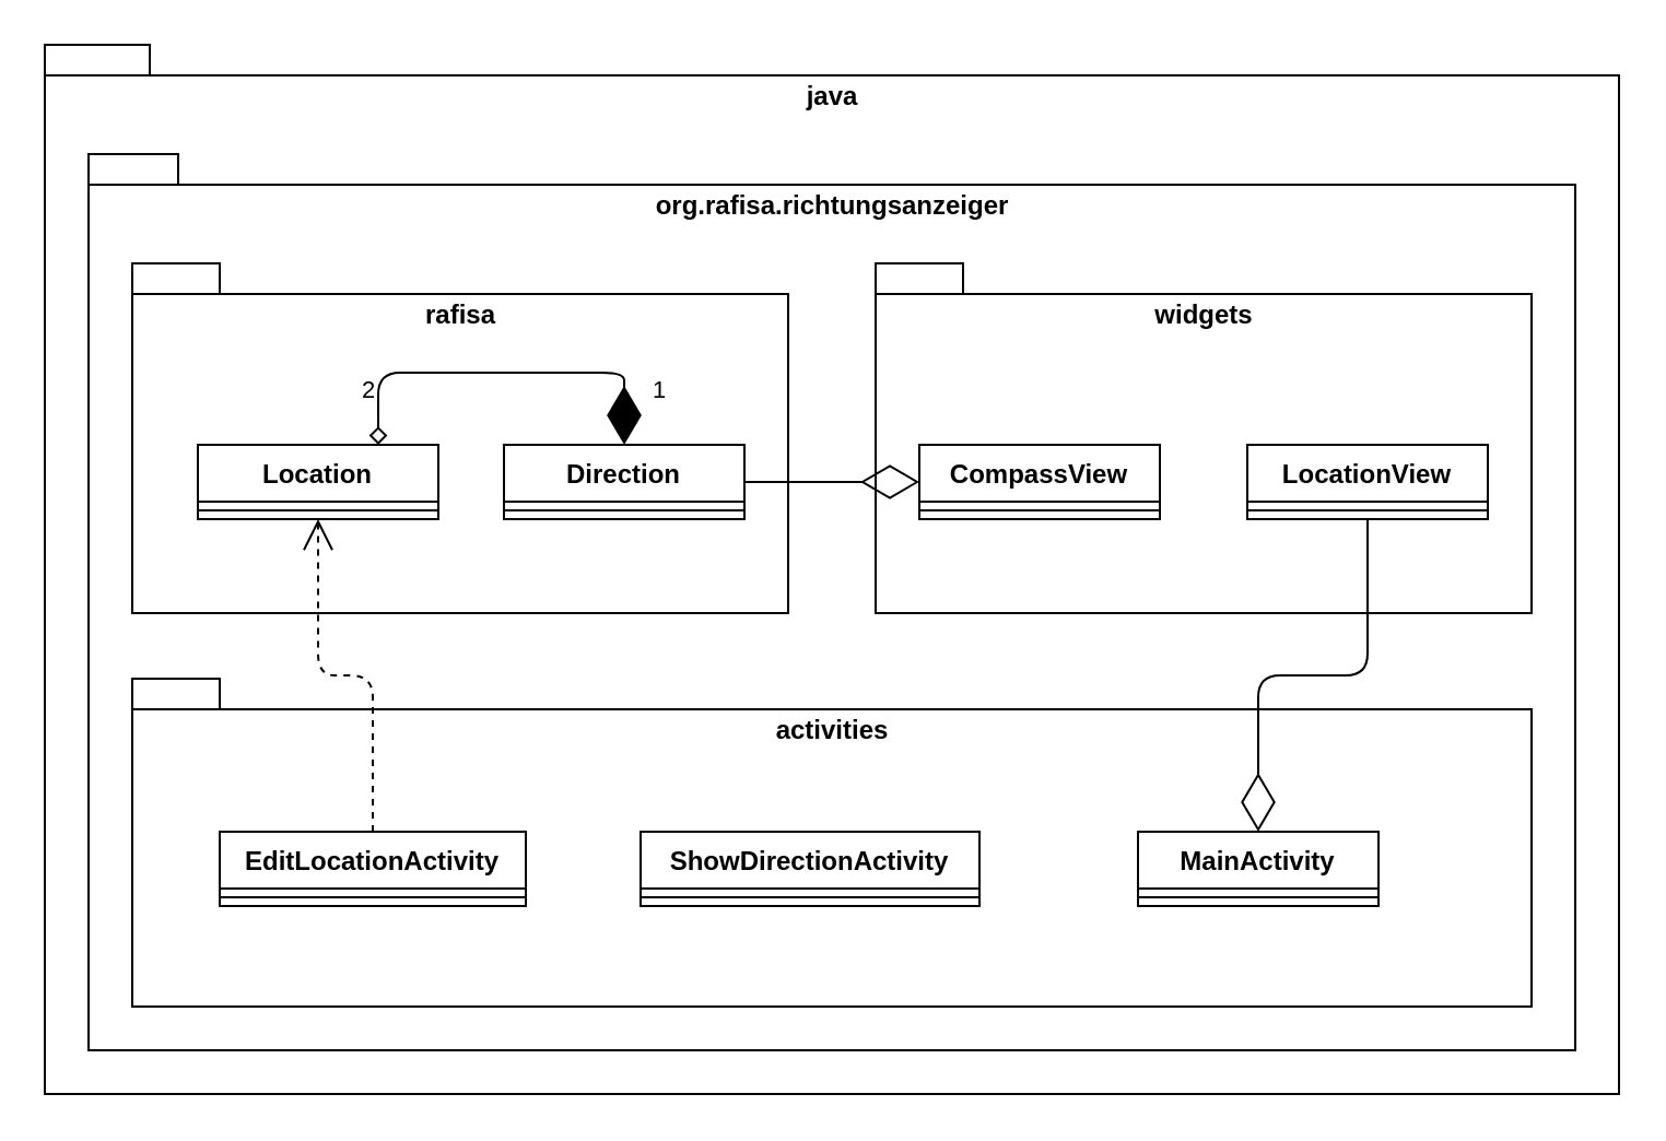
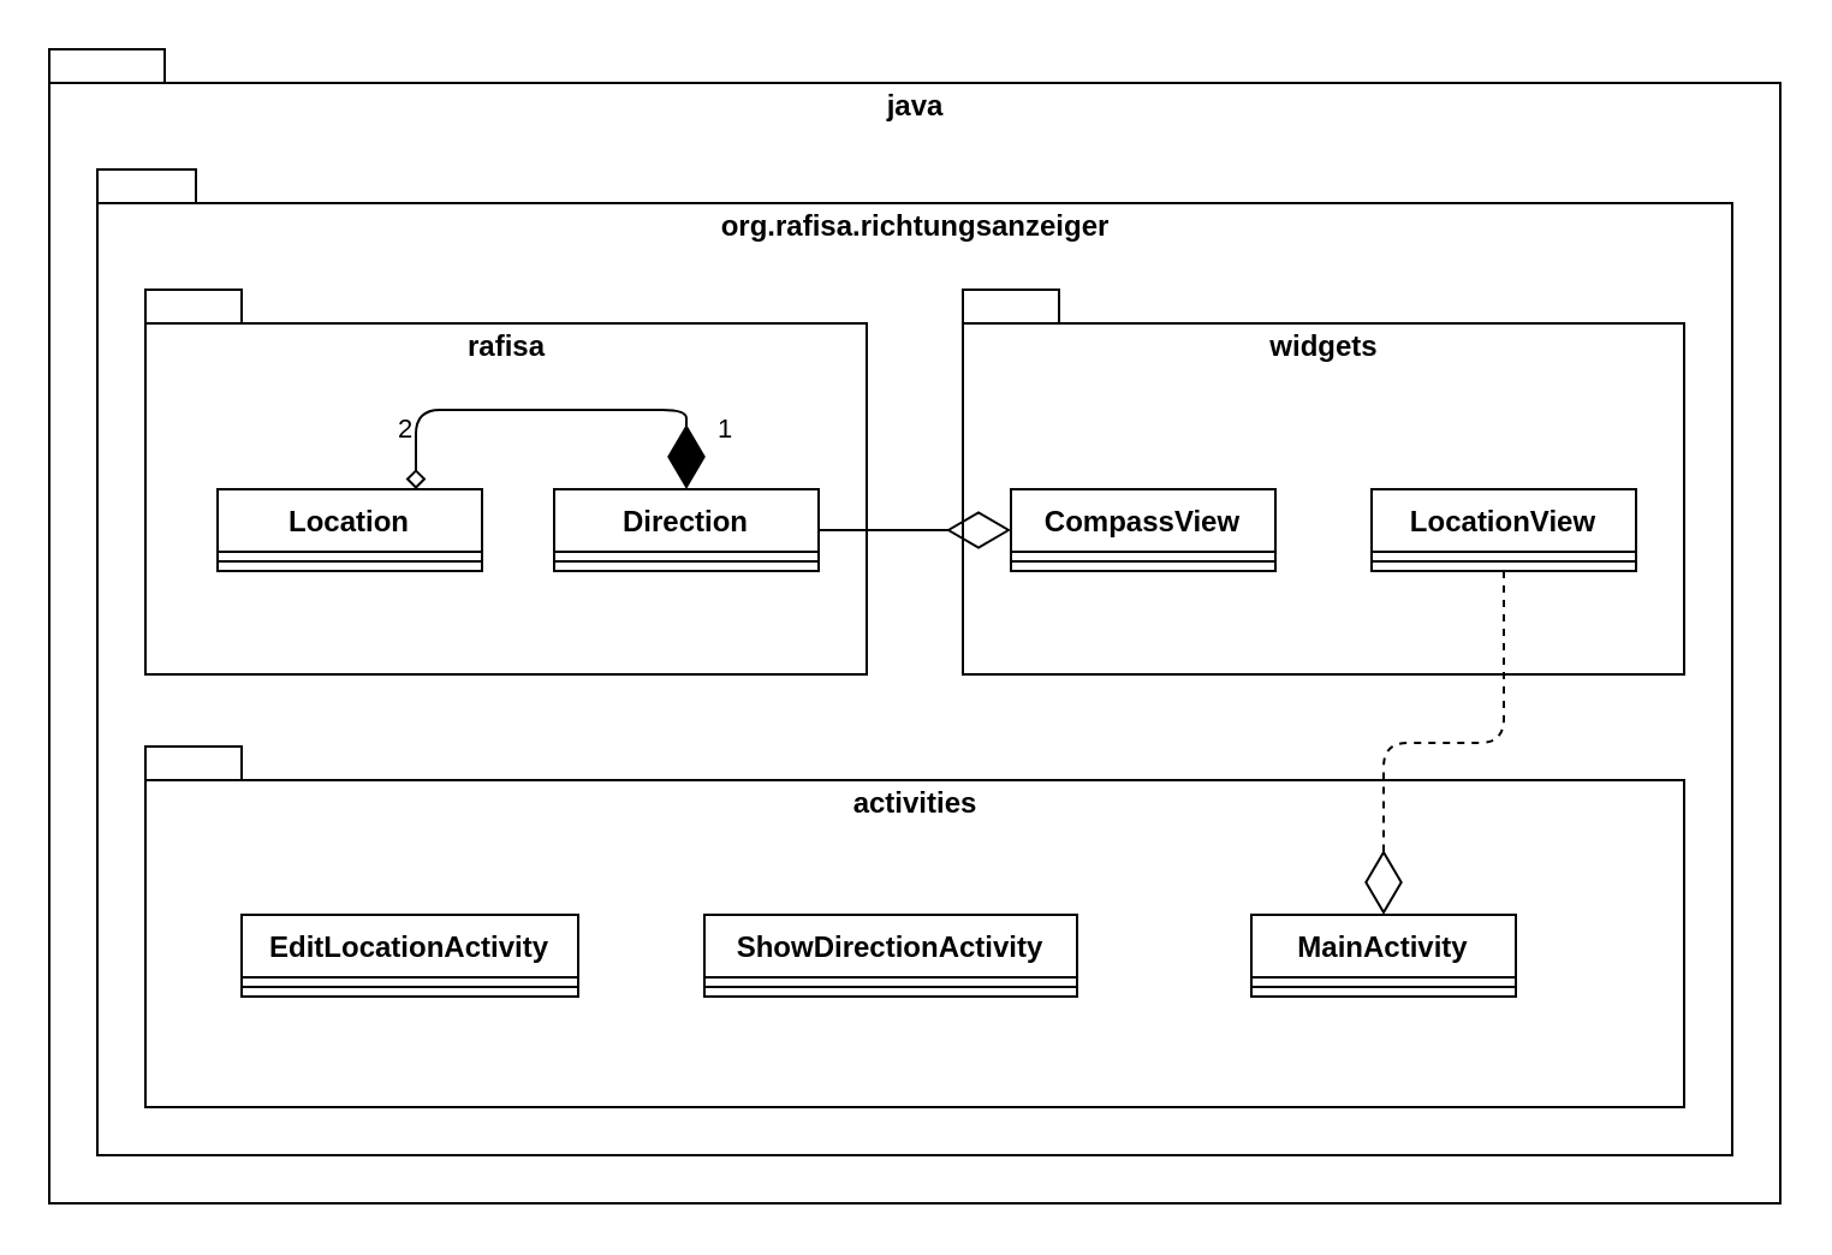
  <mxCell id="0" />
  <mxCell id="1" parent="0" />
  <mxCell id="2" value="&lt;div&gt;java&lt;/div&gt;" style="shape=folder;fontStyle=1;spacingTop=10;tabWidth=40;tabHeight=14;tabPosition=left;html=1;verticalAlign=top;" vertex="1" parent="1"><mxGeometry x="20" y="20" width="720" height="480" as="geometry" /></mxCell>
  <mxCell id="3" value="org.rafisa.richtungsanzeiger" style="shape=folder;fontStyle=1;spacingTop=10;tabWidth=40;tabHeight=14;tabPosition=left;html=1;verticalAlign=top;" vertex="1" parent="1"><mxGeometry x="40" y="70" width="680" height="410" as="geometry" /></mxCell>
  <mxCell id="4" value="rafisa" style="shape=folder;fontStyle=1;spacingTop=10;tabWidth=40;tabHeight=14;tabPosition=left;html=1;verticalAlign=top;" vertex="1" parent="1"><mxGeometry x="60" y="120" width="300" height="160" as="geometry" /></mxCell>
  <mxCell id="5" value="widgets" style="shape=folder;fontStyle=1;spacingTop=10;tabWidth=40;tabHeight=14;tabPosition=left;html=1;verticalAlign=top;" vertex="1" parent="1"><mxGeometry x="400" y="120" width="300" height="160" as="geometry" /></mxCell>
  <mxCell id="6" value="activities" style="shape=folder;fontStyle=1;spacingTop=10;tabWidth=40;tabHeight=14;tabPosition=left;html=1;verticalAlign=top;" vertex="1" parent="1"><mxGeometry x="60" y="310" width="640" height="150" as="geometry" /></mxCell>
  <mxCell id="7" value="Location" style="swimlane;fontStyle=1;align=center;verticalAlign=top;childLayout=stackLayout;horizontal=1;startSize=26;horizontalStack=0;resizeParent=1;resizeParentMax=0;resizeLast=0;collapsible=1;marginBottom=0;" vertex="1" parent="1"><mxGeometry x="90" y="203" width="110" height="34" as="geometry"><mxRectangle x="130" y="500" width="100" height="26" as="alternateBounds" /></mxGeometry></mxCell>
  <mxCell id="8" value="" style="line;strokeWidth=1;fillColor=none;align=left;verticalAlign=middle;spacingTop=-1;spacingLeft=3;spacingRight=3;rotatable=0;labelPosition=right;points=[];portConstraint=eastwest;" vertex="1" parent="7"><mxGeometry y="26" width="110" height="8" as="geometry" /></mxCell>
  <mxCell id="9" style="edgeStyle=orthogonalEdgeStyle;rounded=1;orthogonalLoop=1;jettySize=auto;html=1;exitX=0.5;exitY=0;exitDx=0;exitDy=0;entryX=0.75;entryY=0;entryDx=0;entryDy=0;startArrow=diamondThin;startFill=1;endArrow=diamond;endFill=0;endSize=6;targetPerimeterSpacing=0;startSize=24;" edge="1" parent="1" source="12" target="7"><mxGeometry relative="1" as="geometry"><Array as="points"><mxPoint x="285" y="170" /><mxPoint x="172" y="170" /></Array></mxGeometry></mxCell>
  <mxCell id="10" value="1" style="edgeLabel;html=1;align=center;verticalAlign=middle;resizable=0;points=[];" vertex="1" connectable="0" parent="9"><mxGeometry x="-0.547" y="1" relative="1" as="geometry"><mxPoint x="22.36" y="6" as="offset" /></mxGeometry></mxCell>
  <mxCell id="11" value="&lt;div&gt;2&lt;/div&gt;" style="edgeLabel;html=1;align=center;verticalAlign=middle;resizable=0;points=[];" vertex="1" connectable="0" parent="9"><mxGeometry x="-0.547" y="1" relative="1" as="geometry"><mxPoint x="-110.14" y="6" as="offset" /></mxGeometry></mxCell>
  <mxCell id="12" value="Direction" style="swimlane;fontStyle=1;align=center;verticalAlign=top;childLayout=stackLayout;horizontal=1;startSize=26;horizontalStack=0;resizeParent=1;resizeParentMax=0;resizeLast=0;collapsible=1;marginBottom=0;" vertex="1" parent="1"><mxGeometry x="230" y="203" width="110" height="34" as="geometry"><mxRectangle x="130" y="500" width="100" height="26" as="alternateBounds" /></mxGeometry></mxCell>
  <mxCell id="13" value="" style="line;strokeWidth=1;fillColor=none;align=left;verticalAlign=middle;spacingTop=-1;spacingLeft=3;spacingRight=3;rotatable=0;labelPosition=right;points=[];portConstraint=eastwest;" vertex="1" parent="12"><mxGeometry y="26" width="110" height="8" as="geometry" /></mxCell>
  <mxCell id="14" style="endArrow=diamondThin;endFill=0;endSize=24;html=1;fontFamily=Helvetica;fontSize=11;fontColor=#000000;align=center;startFill=0;strokeColor=#000000;edgeStyle=orthogonalEdgeStyle;" edge="1" parent="1" source="12" target="15"><mxGeometry relative="1" as="geometry" /></mxCell>
  <mxCell id="15" value="CompassView" style="swimlane;fontStyle=1;align=center;verticalAlign=top;childLayout=stackLayout;horizontal=1;startSize=26;horizontalStack=0;resizeParent=1;resizeParentMax=0;resizeLast=0;collapsible=1;marginBottom=0;" vertex="1" parent="1"><mxGeometry x="420" y="203" width="110" height="34" as="geometry"><mxRectangle x="130" y="500" width="100" height="26" as="alternateBounds" /></mxGeometry></mxCell>
  <mxCell id="16" value="" style="line;strokeWidth=1;fillColor=none;align=left;verticalAlign=middle;spacingTop=-1;spacingLeft=3;spacingRight=3;rotatable=0;labelPosition=right;points=[];portConstraint=eastwest;" vertex="1" parent="15"><mxGeometry y="26" width="110" height="8" as="geometry" /></mxCell>
  <mxCell id="17" value="LocationView" style="swimlane;fontStyle=1;align=center;verticalAlign=top;childLayout=stackLayout;horizontal=1;startSize=26;horizontalStack=0;resizeParent=1;resizeParentMax=0;resizeLast=0;collapsible=1;marginBottom=0;" vertex="1" parent="1"><mxGeometry x="570" y="203" width="110" height="34" as="geometry"><mxRectangle x="130" y="500" width="100" height="26" as="alternateBounds" /></mxGeometry></mxCell>
  <mxCell id="18" value="" style="line;strokeWidth=1;fillColor=none;align=left;verticalAlign=middle;spacingTop=-1;spacingLeft=3;spacingRight=3;rotatable=0;labelPosition=right;points=[];portConstraint=eastwest;" vertex="1" parent="17"><mxGeometry y="26" width="110" height="8" as="geometry" /></mxCell>
- <mxCell id="19" style="endArrow=diamondThin;endFill=0;endSize=24;html=1;fontFamily=Helvetica;fontSize=11;fontColor=#000000;align=center;strokeColor=#000000;edgeStyle=orthogonalEdgeStyle;" edge="1" parent="1" source="17" target="20"><mxGeometry relative="1" as="geometry" /></mxCell>
+ <mxCell id="19" style="endArrow=diamondThin;endFill=0;endSize=24;html=1;fontFamily=Helvetica;fontSize=11;fontColor=#000000;align=center;strokeColor=#000000;edgeStyle=orthogonalEdgeStyle;dashed=1;" edge="1" parent="1" source="17" target="20"><mxGeometry relative="1" as="geometry" /></mxCell>
  <mxCell id="20" value="MainActivity" style="swimlane;fontStyle=1;align=center;verticalAlign=top;childLayout=stackLayout;horizontal=1;startSize=26;horizontalStack=0;resizeParent=1;resizeParentMax=0;resizeLast=0;collapsible=1;marginBottom=0;" vertex="1" parent="1"><mxGeometry x="520" y="380" width="110" height="34" as="geometry"><mxRectangle x="130" y="500" width="100" height="26" as="alternateBounds" /></mxGeometry></mxCell>
  <mxCell id="21" value="" style="line;strokeWidth=1;fillColor=none;align=left;verticalAlign=middle;spacingTop=-1;spacingLeft=3;spacingRight=3;rotatable=0;labelPosition=right;points=[];portConstraint=eastwest;" vertex="1" parent="20"><mxGeometry y="26" width="110" height="8" as="geometry" /></mxCell>
  <mxCell id="22" value="ShowDirectionActivity" style="swimlane;fontStyle=1;align=center;verticalAlign=top;childLayout=stackLayout;horizontal=1;startSize=26;horizontalStack=0;resizeParent=1;resizeParentMax=0;resizeLast=0;collapsible=1;marginBottom=0;" vertex="1" parent="1"><mxGeometry x="292.5" y="380" width="155" height="34" as="geometry"><mxRectangle x="130" y="500" width="100" height="26" as="alternateBounds" /></mxGeometry></mxCell>
  <mxCell id="23" value="" style="line;strokeWidth=1;fillColor=none;align=left;verticalAlign=middle;spacingTop=-1;spacingLeft=3;spacingRight=3;rotatable=0;labelPosition=right;points=[];portConstraint=eastwest;" vertex="1" parent="22"><mxGeometry y="26" width="155" height="8" as="geometry" /></mxCell>
- <mxCell id="24" style="endArrow=open;endSize=12;dashed=1;html=1;fontFamily=Helvetica;fontSize=11;fontColor=#000000;align=center;strokeColor=#000000;edgeStyle=orthogonalEdgeStyle;" edge="1" parent="1" source="25" target="7"><mxGeometry relative="1" as="geometry" /></mxCell>
  <mxCell id="25" value="EditLocationActivity" style="swimlane;fontStyle=1;align=center;verticalAlign=top;childLayout=stackLayout;horizontal=1;startSize=26;horizontalStack=0;resizeParent=1;resizeParentMax=0;resizeLast=0;collapsible=1;marginBottom=0;" vertex="1" parent="1"><mxGeometry x="100" y="380" width="140" height="34" as="geometry"><mxRectangle x="130" y="500" width="100" height="26" as="alternateBounds" /></mxGeometry></mxCell>
  <mxCell id="26" value="" style="line;strokeWidth=1;fillColor=none;align=left;verticalAlign=middle;spacingTop=-1;spacingLeft=3;spacingRight=3;rotatable=0;labelPosition=right;points=[];portConstraint=eastwest;" vertex="1" parent="25"><mxGeometry y="26" width="140" height="8" as="geometry" /></mxCell>
